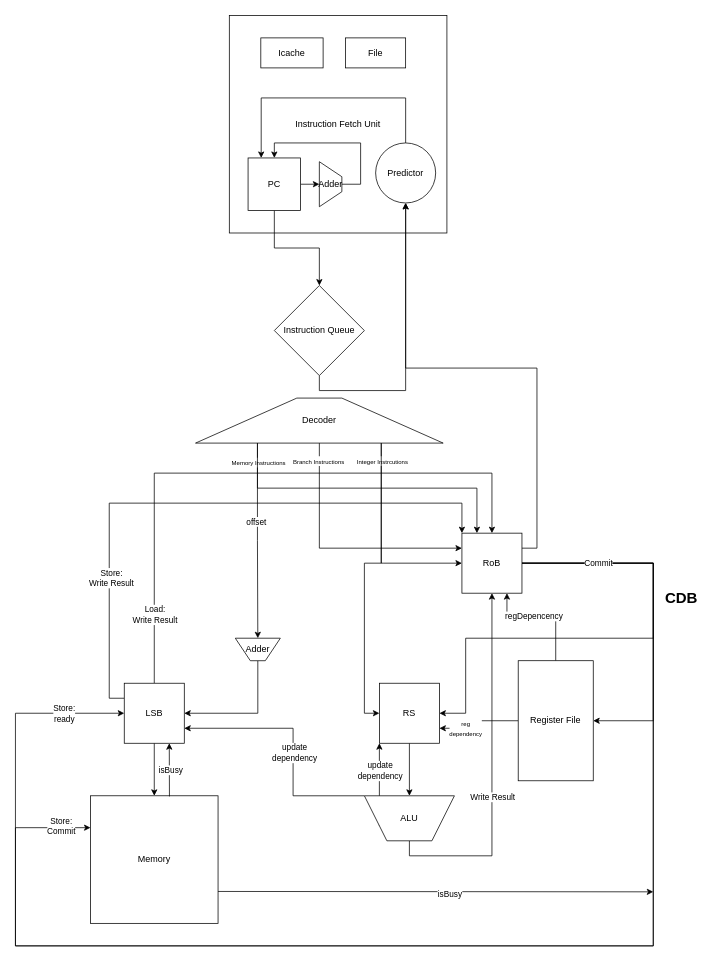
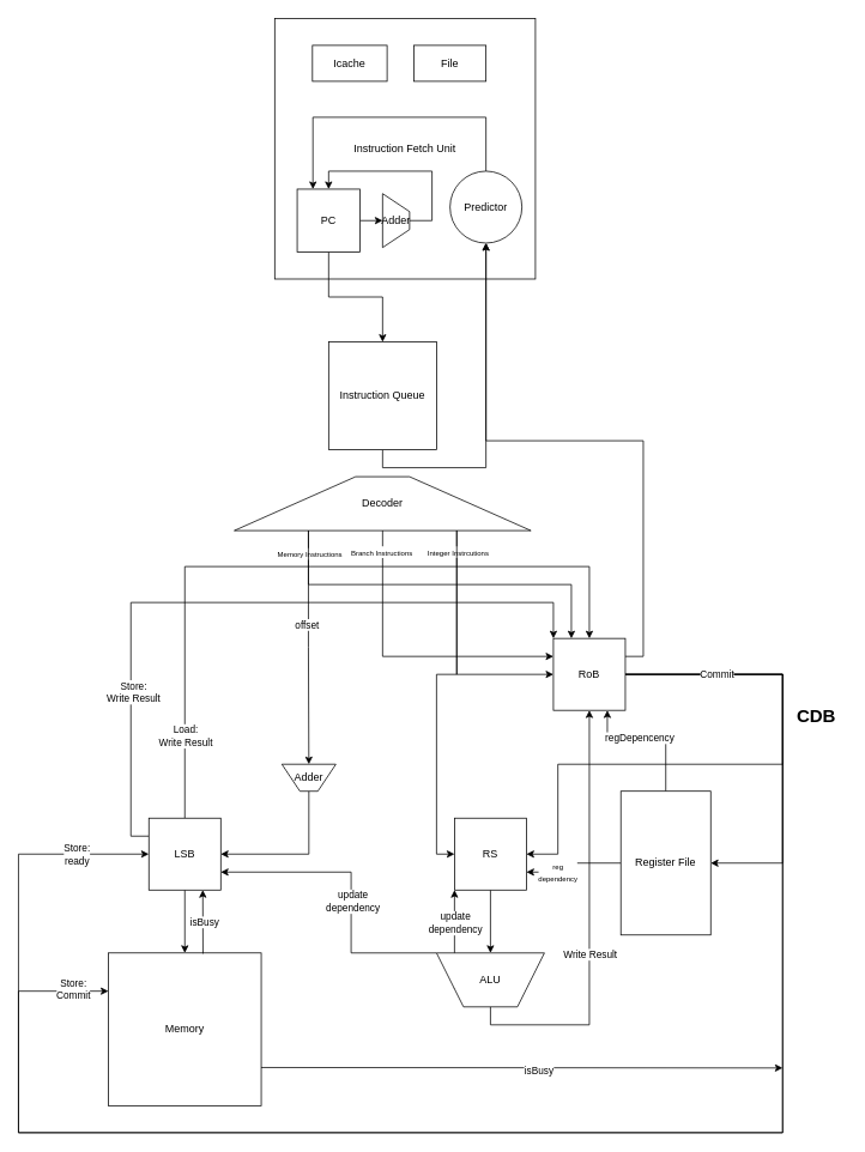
  <mxCell id="0" />
  <mxCell id="1" parent="0" />
  <mxCell id="2" style="edgeStyle=orthogonalEdgeStyle;rounded=0;orthogonalLoop=1;jettySize=auto;html=1;exitX=0.75;exitY=1;exitDx=0;exitDy=0;" parent="1" source="50" target="20" edge="1"><mxGeometry relative="1" as="geometry"><mxPoint x="425" y="750" as="sourcePoint" /><Array as="points"><mxPoint x="507" y="750" /><mxPoint x="510" y="750" /></Array></mxGeometry></mxCell>
  <mxCell id="3" value="&lt;font style=&quot;font-size: 8px;&quot;&gt;Integer&amp;nbsp;Instrcutions&lt;/font&gt;" style="edgeLabel;html=1;align=center;verticalAlign=middle;resizable=0;points=[];" parent="2" vertex="1" connectable="0"><mxGeometry x="-0.825" y="1" relative="1" as="geometry"><mxPoint as="offset" /></mxGeometry></mxCell>
  <mxCell id="4" style="edgeStyle=orthogonalEdgeStyle;rounded=0;orthogonalLoop=1;jettySize=auto;html=1;exitX=0.25;exitY=1;exitDx=0;exitDy=0;entryX=0.5;entryY=1;entryDx=0;entryDy=0;" parent="1" source="50" target="37" edge="1"><mxGeometry relative="1" as="geometry"><mxPoint x="335" y="810" as="sourcePoint" /></mxGeometry></mxCell>
  <mxCell id="5" value="offset" style="edgeLabel;html=1;align=center;verticalAlign=middle;resizable=0;points=[];" parent="4" vertex="1" connectable="0"><mxGeometry x="-0.202" y="-2" relative="1" as="geometry"><mxPoint as="offset" /></mxGeometry></mxCell>
  <mxCell id="6" value="&lt;font style=&quot;font-size: 8px;&quot;&gt;Memory Instructions&lt;/font&gt;" style="edgeLabel;html=1;align=center;verticalAlign=middle;resizable=0;points=[];" parent="4" vertex="1" connectable="0"><mxGeometry x="-0.811" y="1" relative="1" as="geometry"><mxPoint as="offset" /></mxGeometry></mxCell>
  <mxCell id="7" style="edgeStyle=orthogonalEdgeStyle;rounded=0;orthogonalLoop=1;jettySize=auto;html=1;exitX=0.5;exitY=0;exitDx=0;exitDy=0;entryX=0.5;entryY=0;entryDx=0;entryDy=0;" parent="1" source="12" target="20" edge="1"><mxGeometry relative="1" as="geometry"><Array as="points"><mxPoint x="205" y="630" /><mxPoint x="655" y="630" /></Array></mxGeometry></mxCell>
  <mxCell id="8" value="Load:&lt;br&gt;Write Result" style="edgeLabel;html=1;align=center;verticalAlign=middle;resizable=0;points=[];" parent="7" vertex="1" connectable="0"><mxGeometry x="-0.774" relative="1" as="geometry"><mxPoint as="offset" /></mxGeometry></mxCell>
  <mxCell id="9" style="edgeStyle=orthogonalEdgeStyle;rounded=0;orthogonalLoop=1;jettySize=auto;html=1;exitX=0.5;exitY=1;exitDx=0;exitDy=0;entryX=0.5;entryY=0;entryDx=0;entryDy=0;" parent="1" source="12" target="35" edge="1"><mxGeometry relative="1" as="geometry" /></mxCell>
  <mxCell id="10" style="edgeStyle=orthogonalEdgeStyle;rounded=0;orthogonalLoop=1;jettySize=auto;html=1;exitX=0;exitY=0.25;exitDx=0;exitDy=0;entryX=0;entryY=0;entryDx=0;entryDy=0;" parent="1" source="12" target="20" edge="1"><mxGeometry relative="1" as="geometry"><Array as="points"><mxPoint x="145" y="930" /><mxPoint x="145" y="670" /><mxPoint x="615" y="670" /></Array></mxGeometry></mxCell>
  <mxCell id="11" value="Store:&lt;br&gt;Write Result" style="edgeLabel;html=1;align=center;verticalAlign=middle;resizable=0;points=[];" parent="10" vertex="1" connectable="0"><mxGeometry x="-0.542" y="-2" relative="1" as="geometry"><mxPoint as="offset" /></mxGeometry></mxCell>
  <mxCell id="12" value="LSB" style="whiteSpace=wrap;html=1;aspect=fixed;" parent="1" vertex="1"><mxGeometry x="165" y="910" width="80" height="80" as="geometry" /></mxCell>
  <mxCell id="13" style="edgeStyle=orthogonalEdgeStyle;rounded=0;orthogonalLoop=1;jettySize=auto;html=1;exitX=1;exitY=0.5;exitDx=0;exitDy=0;entryX=1;entryY=0.5;entryDx=0;entryDy=0;" parent="1" source="20" target="27" edge="1"><mxGeometry relative="1" as="geometry"><Array as="points"><mxPoint x="870" y="750" /><mxPoint x="870" y="960" /></Array></mxGeometry></mxCell>
  <mxCell id="14" style="edgeStyle=orthogonalEdgeStyle;rounded=0;orthogonalLoop=1;jettySize=auto;html=1;exitX=1;exitY=0.5;exitDx=0;exitDy=0;entryX=0;entryY=0.25;entryDx=0;entryDy=0;" parent="1" source="20" target="35" edge="1"><mxGeometry relative="1" as="geometry"><Array as="points"><mxPoint x="870" y="750" /><mxPoint x="870" y="1260" /><mxPoint x="20" y="1260" /><mxPoint x="20" y="1103" /></Array></mxGeometry></mxCell>
  <mxCell id="15" value="Store:&lt;br&gt;Commit" style="edgeLabel;html=1;align=center;verticalAlign=middle;resizable=0;points=[];" parent="14" vertex="1" connectable="0"><mxGeometry x="0.601" relative="1" as="geometry"><mxPoint x="-40" y="-160" as="offset" /></mxGeometry></mxCell>
  <mxCell id="16" style="edgeStyle=orthogonalEdgeStyle;rounded=0;orthogonalLoop=1;jettySize=auto;html=1;exitX=1;exitY=0.5;exitDx=0;exitDy=0;entryX=0;entryY=0.5;entryDx=0;entryDy=0;" parent="1" source="20" target="12" edge="1"><mxGeometry relative="1" as="geometry"><Array as="points"><mxPoint x="870" y="750" /><mxPoint x="870" y="1260" /><mxPoint x="20" y="1260" /><mxPoint x="20" y="950" /></Array></mxGeometry></mxCell>
  <mxCell id="17" value="Store:&lt;br&gt;ready" style="edgeLabel;html=1;align=center;verticalAlign=middle;resizable=0;points=[];" parent="16" vertex="1" connectable="0"><mxGeometry x="0.919" relative="1" as="geometry"><mxPoint as="offset" /></mxGeometry></mxCell>
  <mxCell id="18" style="edgeStyle=orthogonalEdgeStyle;rounded=0;orthogonalLoop=1;jettySize=auto;html=1;exitX=1;exitY=0.5;exitDx=0;exitDy=0;entryX=1;entryY=0.5;entryDx=0;entryDy=0;" parent="1" source="20" target="22" edge="1"><mxGeometry relative="1" as="geometry"><Array as="points"><mxPoint x="870" y="750" /><mxPoint x="870" y="850" /><mxPoint x="620" y="850" /><mxPoint x="620" y="950" /></Array></mxGeometry></mxCell>
  <mxCell id="19" value="Commit" style="edgeLabel;html=1;align=center;verticalAlign=middle;resizable=0;points=[];" parent="18" vertex="1" connectable="0"><mxGeometry x="-0.695" y="1" relative="1" as="geometry"><mxPoint as="offset" /></mxGeometry></mxCell>
  <mxCell id="20" value="RoB" style="whiteSpace=wrap;html=1;aspect=fixed;" parent="1" vertex="1"><mxGeometry x="615" y="710" width="80" height="80" as="geometry" /></mxCell>
  <mxCell id="21" style="edgeStyle=orthogonalEdgeStyle;rounded=0;orthogonalLoop=1;jettySize=auto;html=1;exitX=0.5;exitY=1;exitDx=0;exitDy=0;entryX=0.5;entryY=1;entryDx=0;entryDy=0;" parent="1" source="22" target="34" edge="1"><mxGeometry relative="1" as="geometry" /></mxCell>
  <mxCell id="22" value="RS" style="whiteSpace=wrap;html=1;aspect=fixed;" parent="1" vertex="1"><mxGeometry x="505" y="910" width="80" height="80" as="geometry" /></mxCell>
  <mxCell id="23" style="edgeStyle=orthogonalEdgeStyle;rounded=0;orthogonalLoop=1;jettySize=auto;html=1;exitX=0.5;exitY=0;exitDx=0;exitDy=0;entryX=0.75;entryY=1;entryDx=0;entryDy=0;" edge="1" parent="1" source="27" target="20"><mxGeometry relative="1" as="geometry"><Array as="points"><mxPoint x="740" y="820" /><mxPoint x="675" y="820" /></Array></mxGeometry></mxCell>
  <mxCell id="24" value="regDepencency" style="edgeLabel;html=1;align=center;verticalAlign=middle;resizable=0;points=[];" vertex="1" connectable="0" parent="23"><mxGeometry x="0.038" relative="1" as="geometry"><mxPoint x="-10" as="offset" /></mxGeometry></mxCell>
  <mxCell id="25" style="edgeStyle=orthogonalEdgeStyle;rounded=0;orthogonalLoop=1;jettySize=auto;html=1;exitX=0;exitY=0.5;exitDx=0;exitDy=0;entryX=1;entryY=0.75;entryDx=0;entryDy=0;" edge="1" parent="1" source="27" target="22"><mxGeometry relative="1" as="geometry" /></mxCell>
  <mxCell id="26" value="&lt;font style=&quot;font-size: 8px;&quot;&gt;reg&lt;br&gt;dependency&lt;/font&gt;" style="edgeLabel;html=1;align=center;verticalAlign=middle;resizable=0;points=[];" vertex="1" connectable="0" parent="25"><mxGeometry x="0.407" y="-1" relative="1" as="geometry"><mxPoint as="offset" /></mxGeometry></mxCell>
  <mxCell id="27" value="Register File" style="rounded=0;whiteSpace=wrap;html=1;" parent="1" vertex="1"><mxGeometry x="690" y="880" width="100" height="160" as="geometry" /></mxCell>
  <mxCell id="28" style="edgeStyle=orthogonalEdgeStyle;rounded=0;orthogonalLoop=1;jettySize=auto;html=1;exitX=0.5;exitY=0;exitDx=0;exitDy=0;entryX=0.5;entryY=1;entryDx=0;entryDy=0;" parent="1" source="34" target="20" edge="1"><mxGeometry relative="1" as="geometry" /></mxCell>
  <mxCell id="29" value="Write Result" style="edgeLabel;html=1;align=center;verticalAlign=middle;resizable=0;points=[];" parent="28" vertex="1" connectable="0"><mxGeometry x="-0.128" relative="1" as="geometry"><mxPoint as="offset" /></mxGeometry></mxCell>
  <mxCell id="30" style="edgeStyle=orthogonalEdgeStyle;rounded=0;orthogonalLoop=1;jettySize=auto;html=1;exitX=1;exitY=0.25;exitDx=0;exitDy=0;entryX=0;entryY=1;entryDx=0;entryDy=0;" edge="1" parent="1" source="34" target="22"><mxGeometry relative="1" as="geometry" /></mxCell>
  <mxCell id="31" value="update&lt;br&gt;dependency" style="edgeLabel;html=1;align=center;verticalAlign=middle;resizable=0;points=[];" vertex="1" connectable="0" parent="30"><mxGeometry x="0.352" relative="1" as="geometry"><mxPoint as="offset" /></mxGeometry></mxCell>
  <mxCell id="32" style="edgeStyle=orthogonalEdgeStyle;rounded=0;orthogonalLoop=1;jettySize=auto;html=1;exitX=1;exitY=1;exitDx=0;exitDy=0;entryX=1;entryY=0.75;entryDx=0;entryDy=0;" edge="1" parent="1" source="34" target="12"><mxGeometry relative="1" as="geometry"><Array as="points"><mxPoint x="390" y="1060" /><mxPoint x="390" y="970" /></Array></mxGeometry></mxCell>
  <mxCell id="33" value="update&lt;br&gt;dependency" style="edgeLabel;html=1;align=center;verticalAlign=middle;resizable=0;points=[];" vertex="1" connectable="0" parent="32"><mxGeometry x="-0.073" y="-1" relative="1" as="geometry"><mxPoint as="offset" /></mxGeometry></mxCell>
  <mxCell id="34" value="ALU" style="shape=trapezoid;perimeter=trapezoidPerimeter;whiteSpace=wrap;html=1;fixedSize=1;rotation=0;size=30;direction=west;" parent="1" vertex="1"><mxGeometry x="485" y="1060" width="120" height="60" as="geometry" /></mxCell>
  <mxCell id="35" value="Memory" style="whiteSpace=wrap;html=1;aspect=fixed;" parent="1" vertex="1"><mxGeometry x="120" y="1060" width="170" height="170" as="geometry" /></mxCell>
  <mxCell id="36" style="edgeStyle=orthogonalEdgeStyle;rounded=0;orthogonalLoop=1;jettySize=auto;html=1;exitX=0.5;exitY=0;exitDx=0;exitDy=0;entryX=1;entryY=0.5;entryDx=0;entryDy=0;" parent="1" source="37" target="12" edge="1"><mxGeometry relative="1" as="geometry" /></mxCell>
  <mxCell id="37" value="Adder" style="shape=trapezoid;perimeter=trapezoidPerimeter;whiteSpace=wrap;html=1;fixedSize=1;direction=west;" parent="1" vertex="1"><mxGeometry x="313" y="850" width="60" height="30" as="geometry" /></mxCell>
  <mxCell id="38" value="Instruction Fetch Unit" style="whiteSpace=wrap;html=1;aspect=fixed;" parent="1" vertex="1"><mxGeometry x="305" y="20" width="290" height="290" as="geometry" /></mxCell>
  <mxCell id="39" style="edgeStyle=orthogonalEdgeStyle;rounded=0;orthogonalLoop=1;jettySize=auto;html=1;exitX=1;exitY=0.5;exitDx=0;exitDy=0;entryX=0.5;entryY=1;entryDx=0;entryDy=0;" parent="1" source="41" target="43" edge="1"><mxGeometry relative="1" as="geometry" /></mxCell>
  <mxCell id="40" style="edgeStyle=orthogonalEdgeStyle;rounded=0;orthogonalLoop=1;jettySize=auto;html=1;exitX=0.5;exitY=1;exitDx=0;exitDy=0;entryX=0.5;entryY=0;entryDx=0;entryDy=0;" parent="1" source="41" target="45" edge="1"><mxGeometry relative="1" as="geometry" /></mxCell>
  <mxCell id="41" value="PC" style="rounded=0;whiteSpace=wrap;html=1;" parent="1" vertex="1"><mxGeometry x="330" y="210" width="70" height="70" as="geometry" /></mxCell>
  <mxCell id="42" style="edgeStyle=orthogonalEdgeStyle;rounded=0;orthogonalLoop=1;jettySize=auto;html=1;exitX=0.5;exitY=0;exitDx=0;exitDy=0;entryX=0.5;entryY=0;entryDx=0;entryDy=0;" parent="1" source="43" target="41" edge="1"><mxGeometry relative="1" as="geometry"><Array as="points"><mxPoint x="480" y="245" /><mxPoint x="480" y="190" /><mxPoint x="365" y="190" /></Array></mxGeometry></mxCell>
  <mxCell id="43" value="Adder" style="shape=trapezoid;perimeter=trapezoidPerimeter;whiteSpace=wrap;html=1;fixedSize=1;direction=south;" parent="1" vertex="1"><mxGeometry x="425" y="215" width="30" height="60" as="geometry" /></mxCell>
  <mxCell id="44" style="edgeStyle=orthogonalEdgeStyle;rounded=0;orthogonalLoop=1;jettySize=auto;html=1;exitX=0.5;exitY=1;exitDx=0;exitDy=0;" parent="1" source="45" target="53" edge="1"><mxGeometry relative="1" as="geometry" /></mxCell>
- <mxCell id="45" value="Instruction Queue" style="rhombus;whiteSpace=wrap;html=1;aspect=fixed;" parent="1" vertex="1"><mxGeometry x="365" y="380" width="120" height="120" as="geometry" /></mxCell>
+ <mxCell id="45" value="Instruction Queue" style="whiteSpace=wrap;html=1;aspect=fixed;" parent="1" vertex="1"><mxGeometry x="365" y="380" width="120" height="120" as="geometry" /></mxCell>
  <mxCell id="46" style="edgeStyle=orthogonalEdgeStyle;rounded=0;orthogonalLoop=1;jettySize=auto;html=1;exitX=0.75;exitY=1;exitDx=0;exitDy=0;entryX=0;entryY=0.5;entryDx=0;entryDy=0;" parent="1" source="50" target="22" edge="1"><mxGeometry relative="1" as="geometry" /></mxCell>
  <mxCell id="47" style="edgeStyle=orthogonalEdgeStyle;rounded=0;orthogonalLoop=1;jettySize=auto;html=1;exitX=0.25;exitY=1;exitDx=0;exitDy=0;entryX=0.25;entryY=0;entryDx=0;entryDy=0;" parent="1" source="50" target="20" edge="1"><mxGeometry relative="1" as="geometry" /></mxCell>
  <mxCell id="48" style="edgeStyle=orthogonalEdgeStyle;rounded=0;orthogonalLoop=1;jettySize=auto;html=1;exitX=0.5;exitY=1;exitDx=0;exitDy=0;entryX=0;entryY=0.25;entryDx=0;entryDy=0;" parent="1" source="50" target="20" edge="1"><mxGeometry relative="1" as="geometry" /></mxCell>
  <mxCell id="49" value="&lt;font style=&quot;font-size: 8px;&quot;&gt;Branch Instructions&lt;/font&gt;" style="edgeLabel;html=1;align=center;verticalAlign=middle;resizable=0;points=[];" parent="48" vertex="1" connectable="0"><mxGeometry x="-0.853" y="-2" relative="1" as="geometry"><mxPoint y="-1" as="offset" /></mxGeometry></mxCell>
  <mxCell id="50" value="Decoder" style="shape=trapezoid;perimeter=trapezoidPerimeter;whiteSpace=wrap;html=1;fixedSize=1;size=135;" parent="1" vertex="1"><mxGeometry x="260" y="530" width="330" height="60" as="geometry" /></mxCell>
  <mxCell id="51" style="edgeStyle=orthogonalEdgeStyle;rounded=0;orthogonalLoop=1;jettySize=auto;html=1;exitX=0.5;exitY=0;exitDx=0;exitDy=0;entryX=0.25;entryY=0;entryDx=0;entryDy=0;" parent="1" source="53" target="41" edge="1"><mxGeometry relative="1" as="geometry"><Array as="points"><mxPoint x="540" y="130" /><mxPoint x="348" y="130" /></Array></mxGeometry></mxCell>
  <mxCell id="52" value="&lt;font style=&quot;font-size: 20px;&quot;&gt;&lt;b&gt;CDB&lt;/b&gt;&lt;/font&gt;" style="text;strokeColor=none;fillColor=none;align=left;verticalAlign=middle;spacingLeft=4;spacingRight=4;overflow=hidden;points=[[0,0.5],[1,0.5]];portConstraint=eastwest;rotatable=0;whiteSpace=wrap;html=1;" parent="1" vertex="1"><mxGeometry x="880" y="780" width="60" height="30" as="geometry" /></mxCell>
  <mxCell id="53" value="Predictor" style="ellipse;whiteSpace=wrap;html=1;aspect=fixed;" parent="1" vertex="1"><mxGeometry x="500" y="190" width="80" height="80" as="geometry" /></mxCell>
  <mxCell id="54" style="edgeStyle=orthogonalEdgeStyle;rounded=0;orthogonalLoop=1;jettySize=auto;html=1;exitX=1;exitY=0.25;exitDx=0;exitDy=0;entryX=0.5;entryY=1;entryDx=0;entryDy=0;" parent="1" source="20" target="53" edge="1"><mxGeometry relative="1" as="geometry" /></mxCell>
  <mxCell id="55" value="Icache" style="rounded=0;whiteSpace=wrap;html=1;" vertex="1" parent="1"><mxGeometry x="347" y="50" width="83" height="40" as="geometry" /></mxCell>
  <mxCell id="56" value="" style="endArrow=classic;html=1;rounded=0;exitX=1;exitY=0.75;exitDx=0;exitDy=0;" edge="1" parent="1" source="35"><mxGeometry width="50" height="50" relative="1" as="geometry"><mxPoint x="323" y="1190" as="sourcePoint" /><mxPoint x="870" y="1188" as="targetPoint" /></mxGeometry></mxCell>
  <mxCell id="57" value="isBusy" style="edgeLabel;html=1;align=center;verticalAlign=middle;resizable=0;points=[];" vertex="1" connectable="0" parent="56"><mxGeometry x="0.066" y="-3" relative="1" as="geometry"><mxPoint as="offset" /></mxGeometry></mxCell>
  <mxCell id="58" value="" style="endArrow=classic;html=1;rounded=0;exitX=0.619;exitY=0.005;exitDx=0;exitDy=0;exitPerimeter=0;entryX=0.75;entryY=1;entryDx=0;entryDy=0;" edge="1" parent="1" source="35" target="12"><mxGeometry width="50" height="50" relative="1" as="geometry"><mxPoint x="470" y="1020" as="sourcePoint" /><mxPoint x="520" y="970" as="targetPoint" /></mxGeometry></mxCell>
  <mxCell id="59" value="isBusy" style="edgeLabel;html=1;align=center;verticalAlign=middle;resizable=0;points=[];" vertex="1" connectable="0" parent="58"><mxGeometry x="-0.006" y="-1" relative="1" as="geometry"><mxPoint as="offset" /></mxGeometry></mxCell>
  <mxCell id="60" value="File" style="rounded=0;whiteSpace=wrap;html=1;" vertex="1" parent="1"><mxGeometry x="460" y="50" width="80" height="40" as="geometry" /></mxCell>
